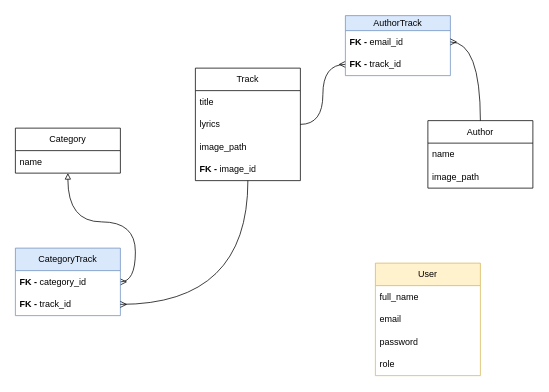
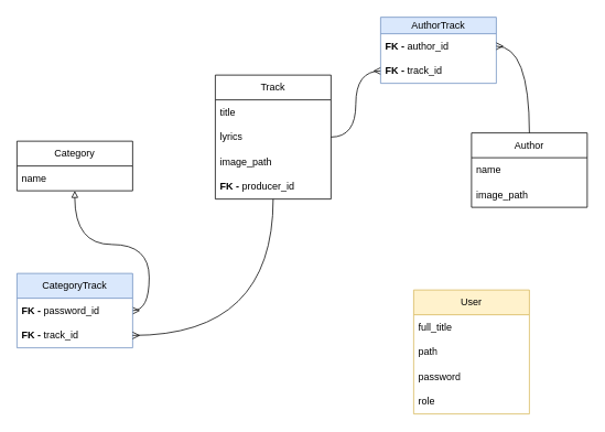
  <mxCell id="0" />
  <mxCell id="1" parent="0" />
  <mxCell id="2" value="Track" style="swimlane;fontStyle=0;childLayout=stackLayout;horizontal=1;startSize=30;horizontalStack=0;resizeParent=1;resizeParentMax=0;resizeLast=0;collapsible=1;marginBottom=0;whiteSpace=wrap;html=1;" parent="1" vertex="1"><mxGeometry x="260" y="90" width="140" height="150" as="geometry" /></mxCell>
  <mxCell id="3" value="title" style="text;strokeColor=none;fillColor=none;align=left;verticalAlign=middle;spacingLeft=4;spacingRight=4;overflow=hidden;points=[[0,0.5],[1,0.5]];portConstraint=eastwest;rotatable=0;whiteSpace=wrap;html=1;" parent="2" vertex="1"><mxGeometry y="30" width="140" height="30" as="geometry" /></mxCell>
  <mxCell id="4" value="lyrics" style="text;strokeColor=none;fillColor=none;align=left;verticalAlign=middle;spacingLeft=4;spacingRight=4;overflow=hidden;points=[[0,0.5],[1,0.5]];portConstraint=eastwest;rotatable=0;whiteSpace=wrap;html=1;" parent="2" vertex="1"><mxGeometry y="60" width="140" height="30" as="geometry" /></mxCell>
  <mxCell id="5" value="image_path" style="text;strokeColor=none;fillColor=none;align=left;verticalAlign=middle;spacingLeft=4;spacingRight=4;overflow=hidden;points=[[0,0.5],[1,0.5]];portConstraint=eastwest;rotatable=0;whiteSpace=wrap;html=1;" parent="2" vertex="1"><mxGeometry y="90" width="140" height="30" as="geometry" /></mxCell>
- <mxCell id="6" value="&lt;b&gt;FK -&amp;nbsp;&lt;/b&gt;image_id" style="text;strokeColor=none;fillColor=none;align=left;verticalAlign=middle;spacingLeft=4;spacingRight=4;overflow=hidden;points=[[0,0.5],[1,0.5]];portConstraint=eastwest;rotatable=0;whiteSpace=wrap;html=1;" parent="2" vertex="1"><mxGeometry y="120" width="140" height="30" as="geometry" /></mxCell>
+ <mxCell id="6" value="&lt;b&gt;FK -&amp;nbsp;&lt;/b&gt;producer_id" style="text;strokeColor=none;fillColor=none;align=left;verticalAlign=middle;spacingLeft=4;spacingRight=4;overflow=hidden;points=[[0,0.5],[1,0.5]];portConstraint=eastwest;rotatable=0;whiteSpace=wrap;html=1;" parent="2" vertex="1"><mxGeometry y="120" width="140" height="30" as="geometry" /></mxCell>
  <mxCell id="7" value="Author" style="swimlane;fontStyle=0;childLayout=stackLayout;horizontal=1;startSize=30;horizontalStack=0;resizeParent=1;resizeParentMax=0;resizeLast=0;collapsible=1;marginBottom=0;whiteSpace=wrap;html=1;" parent="1" vertex="1"><mxGeometry x="570" y="160" width="140" height="90" as="geometry" /></mxCell>
  <mxCell id="8" value="name" style="text;strokeColor=none;fillColor=none;align=left;verticalAlign=middle;spacingLeft=4;spacingRight=4;overflow=hidden;points=[[0,0.5],[1,0.5]];portConstraint=eastwest;rotatable=0;whiteSpace=wrap;html=1;" parent="7" vertex="1"><mxGeometry y="30" width="140" height="30" as="geometry" /></mxCell>
  <mxCell id="9" value="image_path" style="text;strokeColor=none;fillColor=none;align=left;verticalAlign=middle;spacingLeft=4;spacingRight=4;overflow=hidden;points=[[0,0.5],[1,0.5]];portConstraint=eastwest;rotatable=0;whiteSpace=wrap;html=1;" parent="7" vertex="1"><mxGeometry y="60" width="140" height="30" as="geometry" /></mxCell>
  <mxCell id="10" style="edgeStyle=orthogonalEdgeStyle;rounded=0;orthogonalLoop=1;jettySize=auto;html=1;curved=1;startArrow=none;startFill=0;endArrow=ERmany;endFill=0;entryX=0;entryY=0.5;entryDx=0;entryDy=0;" parent="1" source="2" target="25" edge="1"><mxGeometry relative="1" as="geometry"><mxPoint x="450" y="140" as="targetPoint" /></mxGeometry></mxCell>
  <mxCell id="11" value="User" style="swimlane;fontStyle=0;childLayout=stackLayout;horizontal=1;startSize=30;horizontalStack=0;resizeParent=1;resizeParentMax=0;resizeLast=0;collapsible=1;marginBottom=0;whiteSpace=wrap;html=1;fillColor=#fff2cc;strokeColor=#d6b656;" parent="1" vertex="1"><mxGeometry x="500" y="350" width="140" height="150" as="geometry" /></mxCell>
- <mxCell id="12" value="full_name" style="text;align=left;verticalAlign=middle;spacingLeft=4;spacingRight=4;overflow=hidden;points=[[0,0.5],[1,0.5]];portConstraint=eastwest;rotatable=0;whiteSpace=wrap;html=1;" parent="11" vertex="1"><mxGeometry y="30" width="140" height="30" as="geometry" /></mxCell>
- <mxCell id="13" value="email" style="text;align=left;verticalAlign=middle;spacingLeft=4;spacingRight=4;overflow=hidden;points=[[0,0.5],[1,0.5]];portConstraint=eastwest;rotatable=0;whiteSpace=wrap;html=1;" vertex="1" parent="11"><mxGeometry y="60" width="140" height="30" as="geometry" /></mxCell>
+ <mxCell id="12" value="full_title" style="text;align=left;verticalAlign=middle;spacingLeft=4;spacingRight=4;overflow=hidden;points=[[0,0.5],[1,0.5]];portConstraint=eastwest;rotatable=0;whiteSpace=wrap;html=1;" parent="11" vertex="1"><mxGeometry y="30" width="140" height="30" as="geometry" /></mxCell>
+ <mxCell id="13" value="path" style="text;align=left;verticalAlign=middle;spacingLeft=4;spacingRight=4;overflow=hidden;points=[[0,0.5],[1,0.5]];portConstraint=eastwest;rotatable=0;whiteSpace=wrap;html=1;" vertex="1" parent="11"><mxGeometry y="60" width="140" height="30" as="geometry" /></mxCell>
  <mxCell id="14" value="password" style="text;align=left;verticalAlign=middle;spacingLeft=4;spacingRight=4;overflow=hidden;points=[[0,0.5],[1,0.5]];portConstraint=eastwest;rotatable=0;whiteSpace=wrap;html=1;" vertex="1" parent="11"><mxGeometry y="90" width="140" height="30" as="geometry" /></mxCell>
  <mxCell id="15" value="role" style="text;align=left;verticalAlign=middle;spacingLeft=4;spacingRight=4;overflow=hidden;points=[[0,0.5],[1,0.5]];portConstraint=eastwest;rotatable=0;whiteSpace=wrap;html=1;" vertex="1" parent="11"><mxGeometry y="120" width="140" height="30" as="geometry" /></mxCell>
  <mxCell id="16" value="Category" style="swimlane;fontStyle=0;childLayout=stackLayout;horizontal=1;startSize=30;horizontalStack=0;resizeParent=1;resizeParentMax=0;resizeLast=0;collapsible=1;marginBottom=0;whiteSpace=wrap;html=1;" parent="1" vertex="1"><mxGeometry x="20" y="170" width="140" height="60" as="geometry" /></mxCell>
  <mxCell id="17" value="name" style="text;strokeColor=none;fillColor=none;align=left;verticalAlign=middle;spacingLeft=4;spacingRight=4;overflow=hidden;points=[[0,0.5],[1,0.5]];portConstraint=eastwest;rotatable=0;whiteSpace=wrap;html=1;" parent="16" vertex="1"><mxGeometry y="30" width="140" height="30" as="geometry" /></mxCell>
  <mxCell id="18" style="edgeStyle=orthogonalEdgeStyle;rounded=0;orthogonalLoop=1;jettySize=auto;html=1;curved=1;startArrow=ERmany;startFill=0;endArrow=block;endFill=0;exitX=1;exitY=0.5;exitDx=0;exitDy=0;" parent="1" source="20" target="16" edge="1"><mxGeometry relative="1" as="geometry"><mxPoint x="220" y="365" as="sourcePoint" /><mxPoint x="260" y="285" as="targetPoint" /></mxGeometry></mxCell>
  <mxCell id="19" value="CategoryTrack" style="swimlane;fontStyle=0;childLayout=stackLayout;horizontal=1;startSize=30;horizontalStack=0;resizeParent=1;resizeParentMax=0;resizeLast=0;collapsible=1;marginBottom=0;whiteSpace=wrap;html=1;fillColor=#dae8fc;strokeColor=#6c8ebf;" parent="1" vertex="1"><mxGeometry x="20" y="330" width="140" height="90" as="geometry" /></mxCell>
- <mxCell id="20" value="&lt;b&gt;FK -&amp;nbsp;&lt;/b&gt;category_id" style="text;strokeColor=none;fillColor=none;align=left;verticalAlign=middle;spacingLeft=4;spacingRight=4;overflow=hidden;points=[[0,0.5],[1,0.5]];portConstraint=eastwest;rotatable=0;whiteSpace=wrap;html=1;" parent="19" vertex="1"><mxGeometry y="30" width="140" height="30" as="geometry" /></mxCell>
+ <mxCell id="20" value="&lt;b&gt;FK -&amp;nbsp;&lt;/b&gt;password_id" style="text;strokeColor=none;fillColor=none;align=left;verticalAlign=middle;spacingLeft=4;spacingRight=4;overflow=hidden;points=[[0,0.5],[1,0.5]];portConstraint=eastwest;rotatable=0;whiteSpace=wrap;html=1;" parent="19" vertex="1"><mxGeometry y="30" width="140" height="30" as="geometry" /></mxCell>
  <mxCell id="21" value="&lt;b&gt;FK -&amp;nbsp;&lt;/b&gt;track_id" style="text;strokeColor=none;fillColor=none;align=left;verticalAlign=middle;spacingLeft=4;spacingRight=4;overflow=hidden;points=[[0,0.5],[1,0.5]];portConstraint=eastwest;rotatable=0;whiteSpace=wrap;html=1;" parent="19" vertex="1"><mxGeometry y="60" width="140" height="30" as="geometry" /></mxCell>
  <mxCell id="22" value="" style="curved=1;endArrow=none;html=1;rounded=0;exitX=1;exitY=0.5;exitDx=0;exitDy=0;startArrow=ERmany;startFill=0;endFill=0;edgeStyle=orthogonalEdgeStyle;" parent="1" source="21" target="2" edge="1"><mxGeometry width="50" height="50" relative="1" as="geometry"><mxPoint x="330" y="360" as="sourcePoint" /><mxPoint x="330" y="320" as="targetPoint" /></mxGeometry></mxCell>
  <mxCell id="23" value="AuthorTrack" style="swimlane;fontStyle=0;childLayout=stackLayout;horizontal=1;startSize=20;horizontalStack=0;resizeParent=1;resizeParentMax=0;resizeLast=0;collapsible=1;marginBottom=0;whiteSpace=wrap;html=1;fillColor=#dae8fc;strokeColor=#6c8ebf;" parent="1" vertex="1"><mxGeometry x="460" y="20" width="140" height="80" as="geometry" /></mxCell>
- <mxCell id="24" value="&lt;b&gt;FK - &lt;/b&gt;email_id" style="text;strokeColor=none;fillColor=none;align=left;verticalAlign=middle;spacingLeft=4;spacingRight=4;overflow=hidden;points=[[0,0.5],[1,0.5]];portConstraint=eastwest;rotatable=0;whiteSpace=wrap;html=1;" parent="23" vertex="1"><mxGeometry y="20" width="140" height="30" as="geometry" /></mxCell>
+ <mxCell id="24" value="&lt;b&gt;FK - &lt;/b&gt;author_id" style="text;strokeColor=none;fillColor=none;align=left;verticalAlign=middle;spacingLeft=4;spacingRight=4;overflow=hidden;points=[[0,0.5],[1,0.5]];portConstraint=eastwest;rotatable=0;whiteSpace=wrap;html=1;" parent="23" vertex="1"><mxGeometry y="20" width="140" height="30" as="geometry" /></mxCell>
  <mxCell id="25" value="&lt;b&gt;FK - &lt;/b&gt;track_id" style="text;strokeColor=none;fillColor=none;align=left;verticalAlign=middle;spacingLeft=4;spacingRight=4;overflow=hidden;points=[[0,0.5],[1,0.5]];portConstraint=eastwest;rotatable=0;whiteSpace=wrap;html=1;" parent="23" vertex="1"><mxGeometry y="50" width="140" height="30" as="geometry" /></mxCell>
  <mxCell id="26" style="edgeStyle=orthogonalEdgeStyle;rounded=0;orthogonalLoop=1;jettySize=auto;html=1;curved=1;startArrow=none;startFill=0;endArrow=ERmany;endFill=0;" parent="1" source="7" target="24" edge="1"><mxGeometry relative="1" as="geometry"><mxPoint x="470" y="95" as="sourcePoint" /><mxPoint x="410" y="235" as="targetPoint" /></mxGeometry></mxCell>
